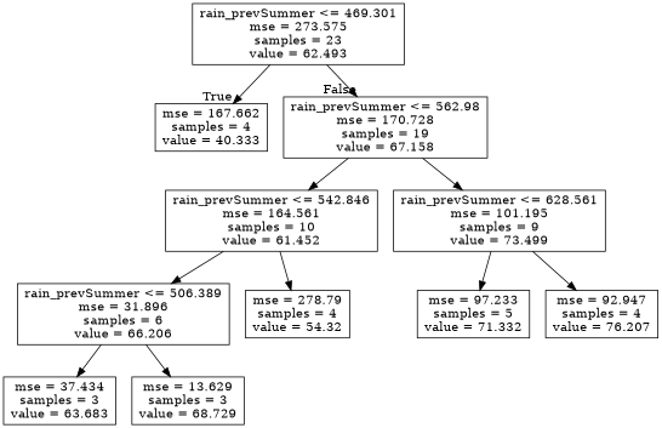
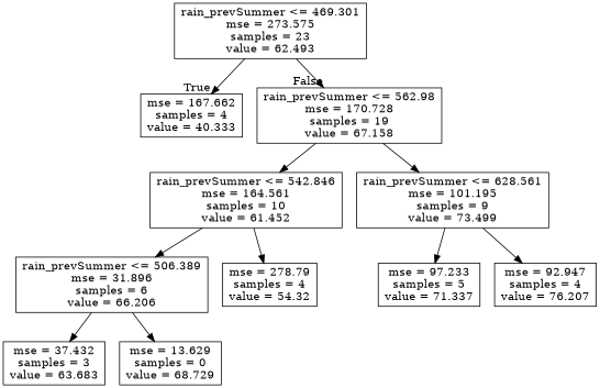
  digraph {
    node [shape=box]
    n1 [label="rain_prevSummer <= 469.301\nmse = 273.575\nsamples = 23\nvalue = 62.493"]
    n2 [label="mse = 167.662\nsamples = 4\nvalue = 40.333"]
    n3 [label="rain_prevSummer <= 562.98\nmse = 170.728\nsamples = 19\nvalue = 67.158"]
    n4 [label="rain_prevSummer <= 542.846\nmse = 164.561\nsamples = 10\nvalue = 61.452"]
    n5 [label="rain_prevSummer <= 628.561\nmse = 101.195\nsamples = 9\nvalue = 73.499"]
    n6 [label="rain_prevSummer <= 506.389\nmse = 31.896\nsamples = 6\nvalue = 66.206"]
    n7 [label="mse = 278.79\nsamples = 4\nvalue = 54.32"]
-   n8 [label="mse = 97.233\nsamples = 5\nvalue = 71.332"]
+   n8 [label="mse = 97.233\nsamples = 5\nvalue = 71.337"]
    n9 [label="mse = 92.947\nsamples = 4\nvalue = 76.207"]
-   n10 [label="mse = 37.434\nsamples = 3\nvalue = 63.683"]
-   n11 [label="mse = 13.629\nsamples = 3\nvalue = 68.729"]
+   n10 [label="mse = 37.432\nsamples = 3\nvalue = 63.683"]
+   n11 [label="mse = 13.629\nsamples = 0\nvalue = 68.729"]
    n1 -> n2 [headlabel=True labelangle=45 labeldistance=2.5]
    n1 -> n3 [headlabel=False labelangle=-45 labeldistance=2.5]
    n3 -> n4
    n3 -> n5
    n4 -> n6
    n4 -> n7
    n5 -> n8
    n5 -> n9
    n6 -> n10
    n6 -> n11
  }
